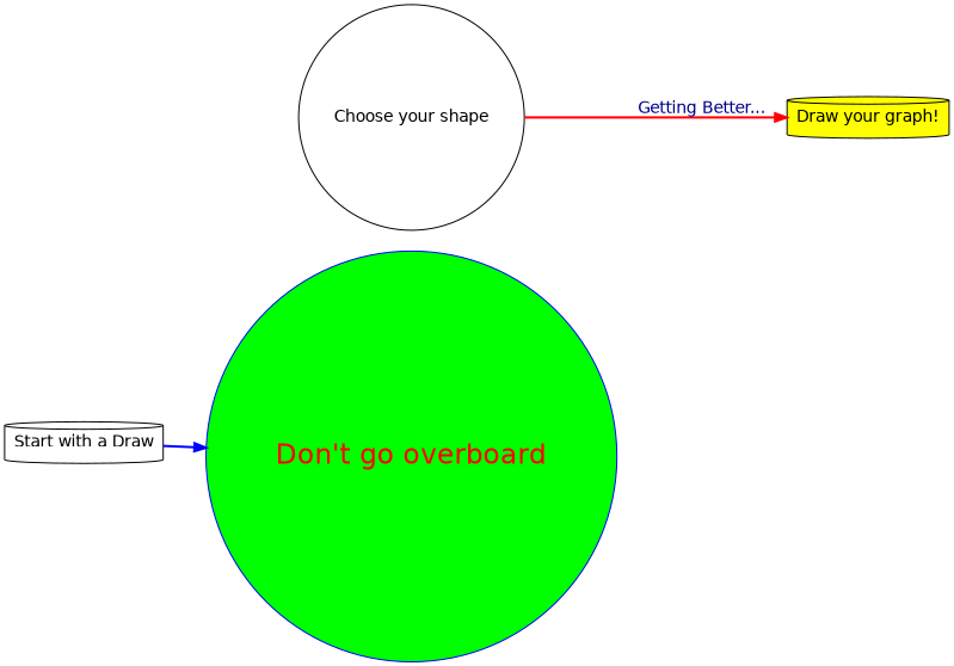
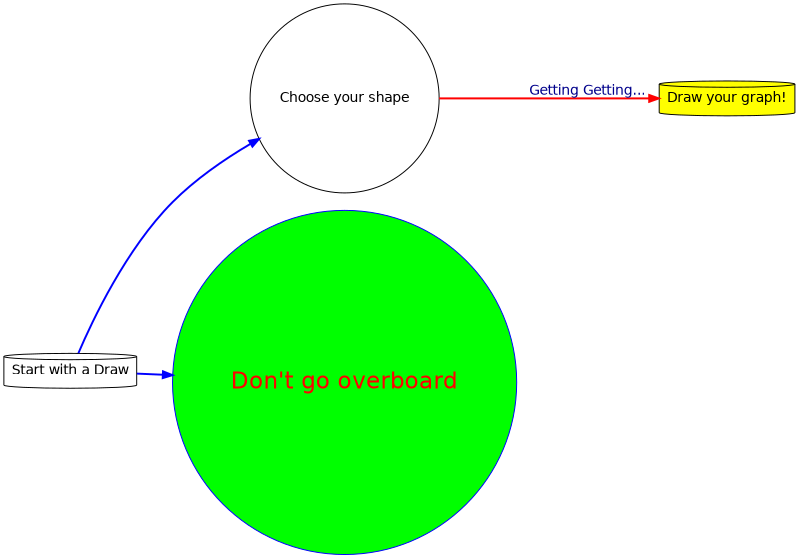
  digraph {
    fontname="DejaVu Sans"
    rankdir=LR
    node [fontname="DejaVu Sans" shape=cylinder]
    edge [color=blue fontname="DejaVu Sans" style=bold]
    n1 [label="Start with a Draw"]
    n2 [label="Choose your shape" shape=circle]
    n3 [color=Blue fillcolor=green fontcolor=Red fontsize=24 label="Don't go overboard" shape=circle style=filled]
    n4 [fillcolor=yellow label="Draw your graph!" style=filled]
+   n1 -> n2
    n1 -> n3
-   n2 -> n4 [color=red fontcolor=darkblue label="Getting Better..."]
+   n2 -> n4 [color=red fontcolor=darkblue label="Getting Getting..."]
  }
